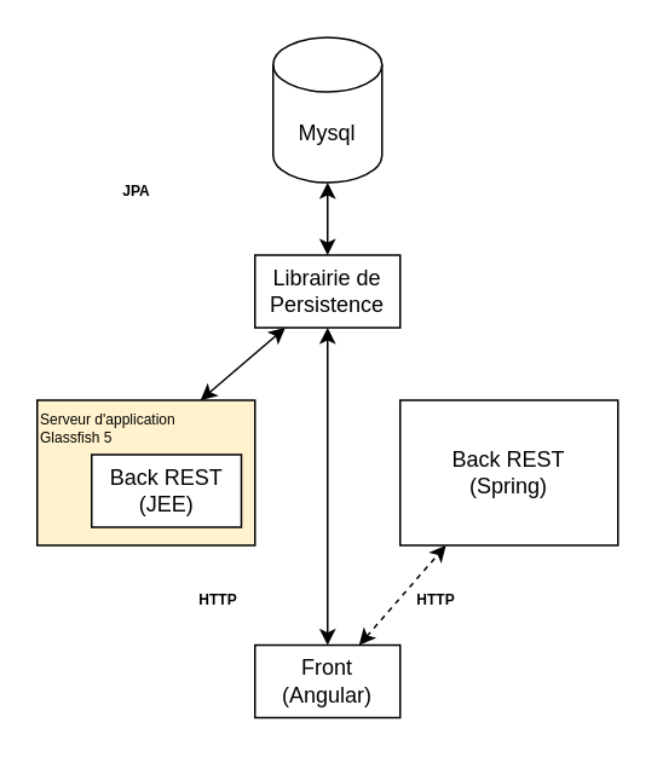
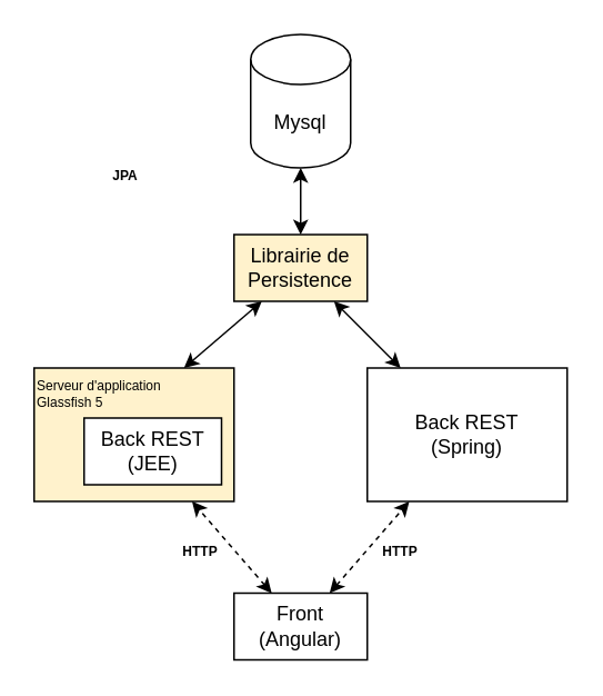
  <mxCell id="0" />
  <mxCell id="1" parent="0" />
  <mxCell id="2" value="Front&lt;br&gt;(Angular)" style="rounded=0;whiteSpace=wrap;html=1;" parent="1" vertex="1"><mxGeometry x="140" y="355" width="80" height="40" as="geometry" /></mxCell>
  <mxCell id="3" value="Back REST&lt;br&gt;(Spring)" style="rounded=0;whiteSpace=wrap;html=1;" parent="1" vertex="1"><mxGeometry x="220" y="220" width="120" height="80" as="geometry" /></mxCell>
  <mxCell id="4" value="" style="endArrow=classic;html=1;startArrow=classic;startFill=1;dashed=1;" parent="1" source="2" target="3" edge="1"><mxGeometry width="50" height="50" relative="1" as="geometry"><mxPoint x="176.667" y="310" as="sourcePoint" /><mxPoint x="123.333" y="230" as="targetPoint" /></mxGeometry></mxCell>
  <mxCell id="5" value="Mysql" style="shape=cylinder3;whiteSpace=wrap;html=1;boundedLbl=1;backgroundOutline=1;size=15;" parent="1" vertex="1"><mxGeometry x="150" y="20" width="60" height="80" as="geometry" /></mxCell>
+ <mxCell id="6" value="" style="endArrow=classic;html=1;startArrow=classic;startFill=1;dashed=1;" parent="1" source="2" target="9" edge="1"><mxGeometry width="50" height="50" relative="1" as="geometry"><mxPoint x="-70" y="340" as="sourcePoint" /><mxPoint x="-20" y="290" as="targetPoint" /></mxGeometry></mxCell>
  <mxCell id="7" value="" style="endArrow=classic;html=1;startArrow=classic;startFill=1;" parent="1" source="14" target="5" edge="1"><mxGeometry width="50" height="50" relative="1" as="geometry"><mxPoint x="176.667" y="310" as="sourcePoint" /><mxPoint x="123.333" y="230" as="targetPoint" /></mxGeometry></mxCell>
  <mxCell id="8" value="" style="group" parent="1" vertex="1" connectable="0"><mxGeometry x="20" y="220" width="120" height="80" as="geometry" /></mxCell>
  <mxCell id="9" value="Serveur d'application&lt;br style=&quot;font-size: 8px;&quot;&gt;Glassfish 5" style="rounded=0;whiteSpace=wrap;html=1;fontSize=8;align=left;verticalAlign=top;fillColor=#fff2cc;" parent="8" vertex="1"><mxGeometry width="120" height="80" as="geometry" /></mxCell>
  <mxCell id="10" value="Back REST&lt;br&gt;(JEE)" style="rounded=0;whiteSpace=wrap;html=1;" parent="8" vertex="1"><mxGeometry x="30" y="30" width="82.5" height="40" as="geometry" /></mxCell>
  <mxCell id="11" value="JPA" style="text;html=1;strokeColor=none;fillColor=none;align=center;verticalAlign=middle;whiteSpace=wrap;rounded=0;fontSize=8;fontStyle=1" parent="1" vertex="1"><mxGeometry x="60" y="95" width="30" height="20" as="geometry" /></mxCell>
  <mxCell id="12" value="HTTP" style="text;html=1;strokeColor=none;fillColor=none;align=center;verticalAlign=middle;whiteSpace=wrap;rounded=0;fontSize=8;fontStyle=1" parent="1" vertex="1"><mxGeometry x="100" y="320" width="40" height="20" as="geometry" /></mxCell>
  <mxCell id="13" value="HTTP" style="text;html=1;strokeColor=none;fillColor=none;align=center;verticalAlign=middle;whiteSpace=wrap;rounded=0;fontSize=8;fontStyle=1" parent="1" vertex="1"><mxGeometry x="220" y="320" width="40" height="20" as="geometry" /></mxCell>
- <mxCell id="14" value="Librairie de Persistence" style="rounded=0;whiteSpace=wrap;html=1;" parent="1" vertex="1"><mxGeometry x="140" y="140" width="80" height="40" as="geometry" /></mxCell>
- <mxCell id="15" value="" style="endArrow=classic;html=1;startArrow=classic;startFill=1;" parent="1" source="14" target="2" edge="1"><mxGeometry width="50" height="50" relative="1" as="geometry"><mxPoint x="190" y="150" as="sourcePoint" /><mxPoint x="190" y="110" as="targetPoint" /></mxGeometry></mxCell>
+ <mxCell id="14" value="Librairie de Persistence" style="rounded=0;whiteSpace=wrap;html=1;fillColor=#fff2cc;" parent="1" vertex="1"><mxGeometry x="140" y="140" width="80" height="40" as="geometry" /></mxCell>
+ <mxCell id="15" value="" style="endArrow=classic;html=1;startArrow=classic;startFill=1;" parent="1" source="14" target="3" edge="1"><mxGeometry width="50" height="50" relative="1" as="geometry"><mxPoint x="190" y="150" as="sourcePoint" /><mxPoint x="190" y="110" as="targetPoint" /></mxGeometry></mxCell>
  <mxCell id="16" value="" style="endArrow=classic;html=1;startArrow=classic;startFill=1;entryX=0.75;entryY=0;entryDx=0;entryDy=0;" parent="1" source="14" target="9" edge="1"><mxGeometry width="50" height="50" relative="1" as="geometry"><mxPoint x="210" y="190" as="sourcePoint" /><mxPoint x="250" y="230" as="targetPoint" /></mxGeometry></mxCell>
